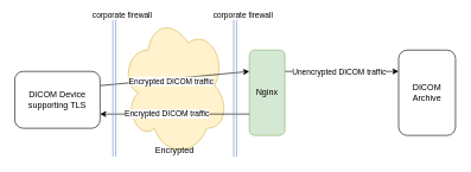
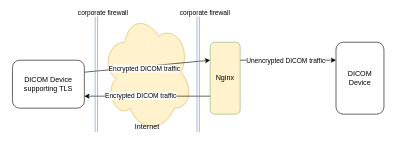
  <mxCell id="0" />
  <mxCell id="1" parent="0" />
- <mxCell id="2" value="Encrypted" style="ellipse;shape=cloud;whiteSpace=wrap;html=1;fillColor=#fff2cc;strokeColor=#d6b656;verticalAlign=bottom;" vertex="1" parent="1"><mxGeometry x="170" y="20" width="150" height="200" as="geometry" /></mxCell>
+ <mxCell id="2" value="Internet" style="ellipse;shape=cloud;whiteSpace=wrap;html=1;fillColor=#fff2cc;strokeColor=#d6b656;verticalAlign=bottom;" vertex="1" parent="1"><mxGeometry x="170" y="20" width="150" height="200" as="geometry" /></mxCell>
  <mxCell id="3" value="" style="endArrow=classic;html=1;exitX=1;exitY=0.25;exitDx=0;exitDy=0;" edge="1" parent="1" source="9"><mxGeometry width="50" height="50" relative="1" as="geometry"><mxPoint x="170" y="100" as="sourcePoint" /><mxPoint x="350" y="100" as="targetPoint" /></mxGeometry></mxCell>
  <mxCell id="4" value="Encrypted DICOM traffic" style="edgeLabel;html=1;align=center;verticalAlign=middle;resizable=0;points=[];" vertex="1" connectable="0" parent="3"><mxGeometry x="-0.333" y="-1" relative="1" as="geometry"><mxPoint x="30" y="-1" as="offset" /></mxGeometry></mxCell>
- <mxCell id="5" value="DICOM &lt;br&gt;Archive" style="rounded=1;whiteSpace=wrap;html=1;" vertex="1" parent="1"><mxGeometry x="560" y="70" width="80" height="120" as="geometry" /></mxCell>
- <mxCell id="6" value="Nginx" style="rounded=1;whiteSpace=wrap;html=1;fillColor=#d5e8d4;strokeColor=#82b366;" vertex="1" parent="1"><mxGeometry x="350" y="70" width="50" height="120" as="geometry" /></mxCell>
+ <mxCell id="5" value="DICOM &lt;br&gt;Device" style="rounded=1;whiteSpace=wrap;html=1;" vertex="1" parent="1"><mxGeometry x="560" y="70" width="80" height="120" as="geometry" /></mxCell>
+ <mxCell id="6" value="Nginx" style="rounded=1;whiteSpace=wrap;html=1;fillColor=#fff2cc;strokeColor=#82b366;" vertex="1" parent="1"><mxGeometry x="350" y="70" width="50" height="120" as="geometry" /></mxCell>
  <mxCell id="7" value="" style="endArrow=classic;html=1;exitX=1;exitY=0.25;exitDx=0;exitDy=0;" edge="1" parent="1" source="6"><mxGeometry width="50" height="50" relative="1" as="geometry"><mxPoint x="360" y="180" as="sourcePoint" /><mxPoint x="560" y="100" as="targetPoint" /></mxGeometry></mxCell>
  <mxCell id="8" value="Unencrypted DICOM traffic" style="edgeLabel;html=1;align=center;verticalAlign=middle;resizable=0;points=[];" vertex="1" connectable="0" parent="7"><mxGeometry x="-0.491" y="1" relative="1" as="geometry"><mxPoint x="34" y="1" as="offset" /></mxGeometry></mxCell>
  <mxCell id="9" value="DICOM Device supporting TLS" style="rounded=1;whiteSpace=wrap;html=1;" vertex="1" parent="1"><mxGeometry x="20" y="100" width="120" height="80" as="geometry" /></mxCell>
  <mxCell id="10" value="" style="endArrow=classic;html=1;exitX=0;exitY=0.75;exitDx=0;exitDy=0;entryX=1;entryY=0.75;entryDx=0;entryDy=0;" edge="1" parent="1" target="9"><mxGeometry width="50" height="50" relative="1" as="geometry"><mxPoint x="350" y="160" as="sourcePoint" /><mxPoint x="170" y="160" as="targetPoint" /></mxGeometry></mxCell>
  <mxCell id="11" value="Encrypted DICOM traffic" style="edgeLabel;html=1;align=center;verticalAlign=middle;resizable=0;points=[];" vertex="1" connectable="0" parent="10"><mxGeometry x="0.778" y="-1" relative="1" as="geometry"><mxPoint x="70" as="offset" /></mxGeometry></mxCell>
  <mxCell id="12" value="" style="shape=link;html=1;fillColor=#dae8fc;strokeColor=#6c8ebf;" edge="1" parent="1"><mxGeometry width="100" relative="1" as="geometry"><mxPoint x="330" y="20" as="sourcePoint" /><mxPoint x="330" y="220" as="targetPoint" /></mxGeometry></mxCell>
  <mxCell id="13" value="corporate firewall" style="edgeLabel;html=1;align=center;verticalAlign=middle;resizable=0;points=[];" vertex="1" connectable="0" parent="12"><mxGeometry x="-0.71" relative="1" as="geometry"><mxPoint x="10" y="-29" as="offset" /></mxGeometry></mxCell>
  <mxCell id="14" value="" style="shape=link;html=1;fillColor=#dae8fc;strokeColor=#6c8ebf;" edge="1" parent="1"><mxGeometry width="100" relative="1" as="geometry"><mxPoint x="160" y="20" as="sourcePoint" /><mxPoint x="160" y="220" as="targetPoint" /></mxGeometry></mxCell>
  <mxCell id="15" value="corporate firewall" style="edgeLabel;html=1;align=center;verticalAlign=middle;resizable=0;points=[];" vertex="1" connectable="0" parent="14"><mxGeometry x="-0.71" relative="1" as="geometry"><mxPoint x="10" y="-29" as="offset" /></mxGeometry></mxCell>
